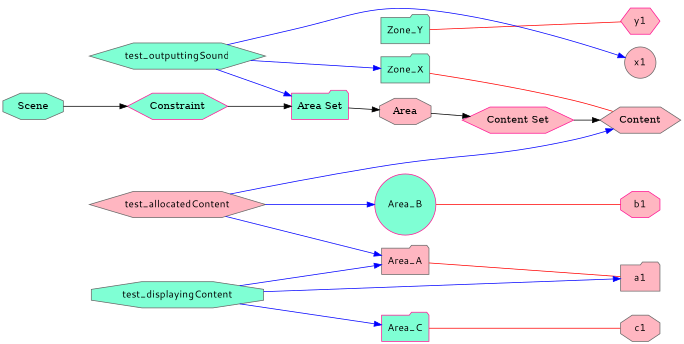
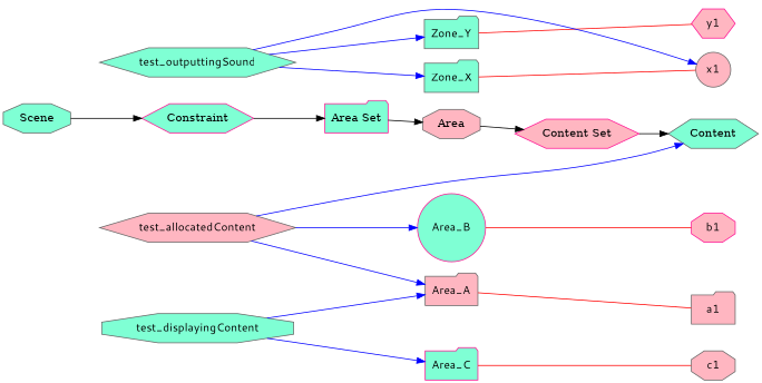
  digraph {
    clusterrank=global
    rankdir=LR
    node [color=gray40 fillcolor=aquamarine shape=folder style=filled fontname="Meiryo UI"]
    edge [color=blue]
    Area [fillcolor=lightpink shape=octagon fontname=""]
    n2 [fillcolor=lightpink label=Area_A]
    n3 [color=deeppink label=Area_B shape=circle]
    n4 [color=deeppink label=Area_C]
    n5 [label=Zone_X]
    n6 [label=Zone_Y]
-   Content [fillcolor=lightpink shape=hexagon fontname=""]
+   Content [shape=hexagon fontname=""]
    n8 [fillcolor=lightpink label=a1]
    n9 [color=deeppink fillcolor=lightpink label=b1 shape=octagon]
    n10 [fillcolor=lightpink label=c1 shape=octagon]
    n11 [fillcolor=lightpink label=x1 shape=circle]
    n12 [color=deeppink fillcolor=lightpink label=y1 shape=hexagon]
    Constraint [color=deeppink shape=hexagon fontname=""]
    n14 [fillcolor=lightpink label=test_allocatedContent shape=hexagon]
    n15 [label=test_displayingContent shape=octagon]
    n16 [label=test_outputtingSound shape=hexagon]
    "Area Set" [color=deeppink fontname=""]
    "Content Set" [color=deeppink fillcolor=lightpink shape=hexagon fontname=""]
    Scene [shape=octagon fontname=""]
    subgraph sub_1 {
      rank=same
      Area
      n2
      n3
      n4
      n5
      n6
    }
    subgraph sub_2 {
      rank=same
      Content
      n8
      n9
      n10
      n11
      n12
    }
    subgraph sub_3 {
      rank=same
      Constraint
      n14
      n15
      n16
    }
    subgraph sub_4 {
      rank=same
      Constraint
    }
    subgraph sub_5 {
      rank=same
      Constraint
    }
    subgraph sub_6 {
      "Area Set"
    }
    subgraph sub_7 {
      "Content Set"
    }
    subgraph sub_8 {
      rank=same
      Scene
    }
    Area -> "Content Set" [color=""]
    n2 -> n8 [color=red dir=none]
    n3 -> n9 [color=red dir=none]
    n4 -> n10 [color=red dir=none]
-   n5 -> Content [color=red dir=none]
+   n5 -> n11 [color=red dir=none]
    n6 -> n12 [color=red dir=none]
    Constraint -> "Area Set" [color=""]
    n14 -> n2
    n14 -> n3
    n14 -> Content
    n15 -> n2
    n15 -> n4
-   n15 -> n8
    n16 -> n5
-   n16 -> "Area Set"
+   n16 -> n6
    n16 -> n11
    "Area Set" -> Area [color=""]
    "Content Set" -> Content [color=""]
    Scene -> Constraint [color=""]
  }
